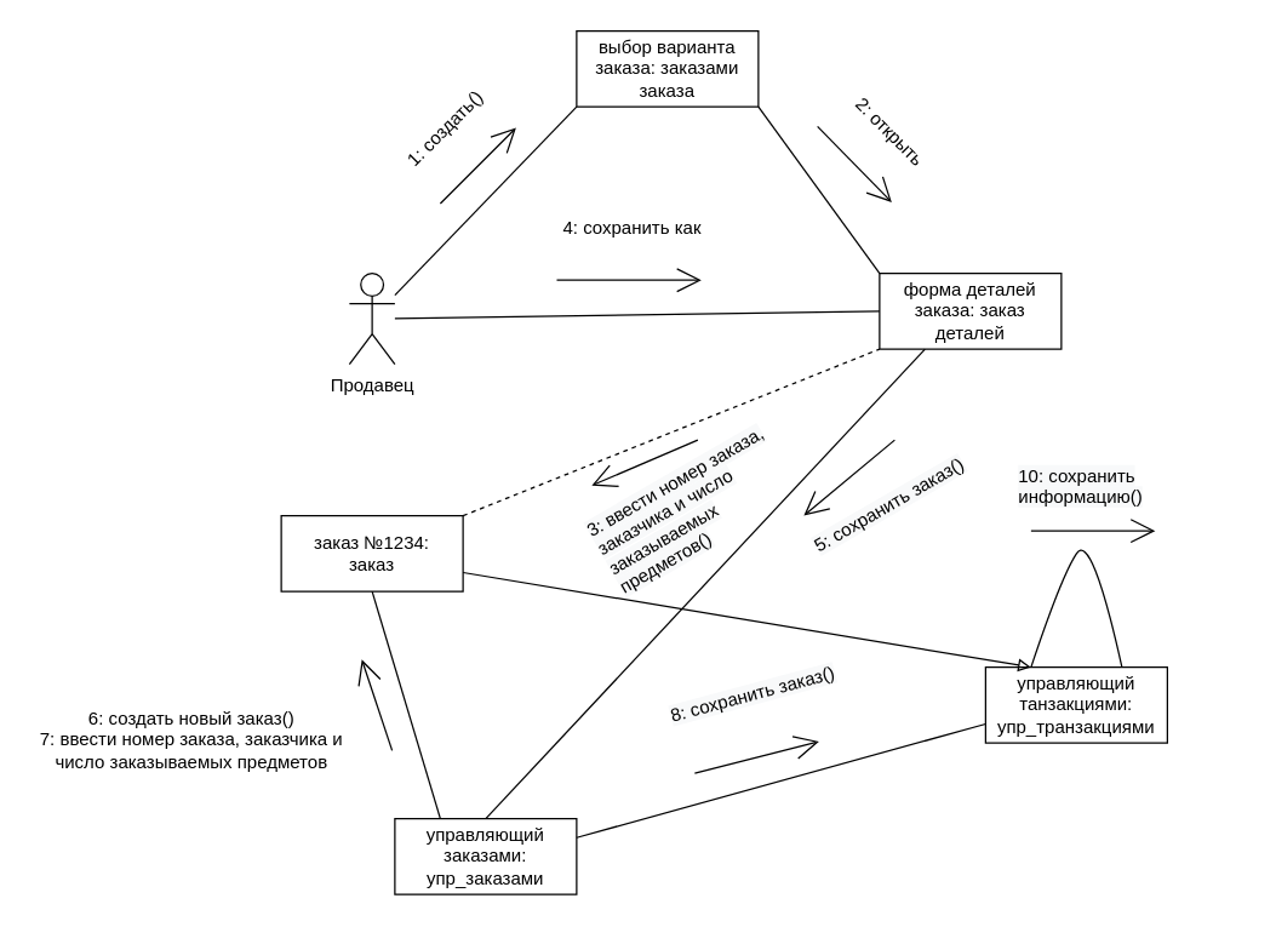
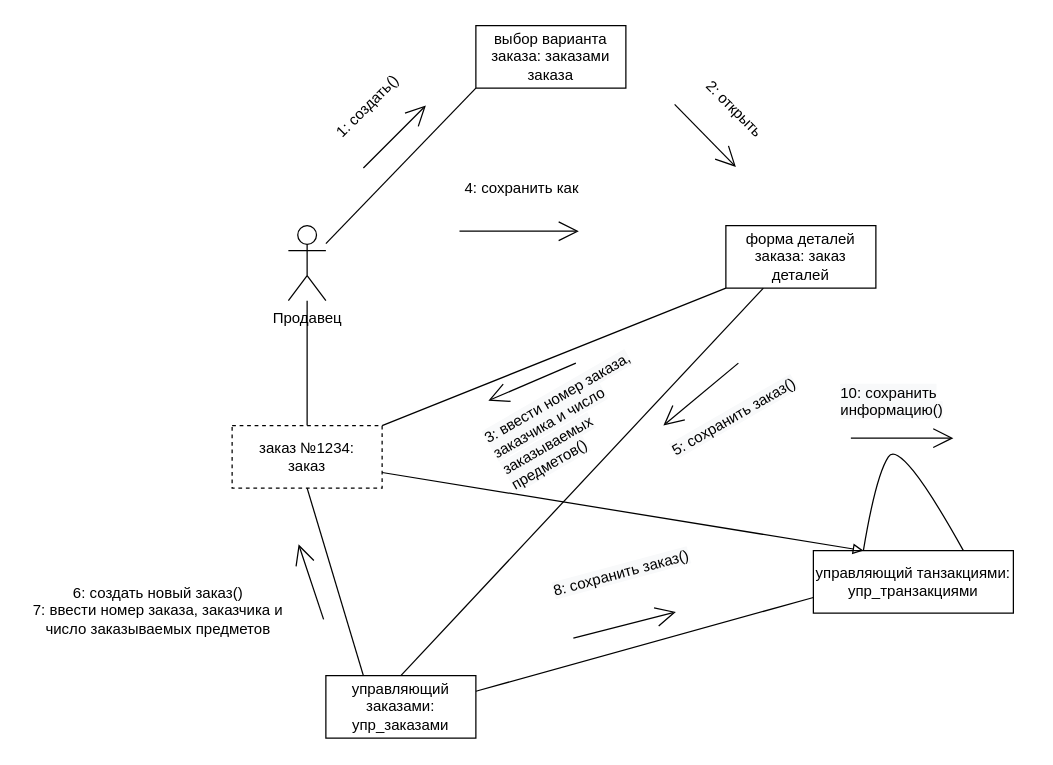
  <mxCell id="0" />
  <mxCell id="1" parent="0" />
  <mxCell id="2" style="rounded=0;orthogonalLoop=1;jettySize=auto;html=1;entryX=0;entryY=1;entryDx=0;entryDy=0;endArrow=none;endFill=0;" edge="1" parent="1" source="3" target="4"><mxGeometry relative="1" as="geometry" /></mxCell>
  <mxCell id="3" value="Продавец" style="shape=umlActor;verticalLabelPosition=bottom;verticalAlign=top;html=1;outlineConnect=0;" parent="1" vertex="1"><mxGeometry x="230" y="180" width="30" height="60" as="geometry" /></mxCell>
  <mxCell id="4" value="выбор варианта заказа: заказами заказа" style="rounded=0;whiteSpace=wrap;html=1;" parent="1" vertex="1"><mxGeometry x="380" y="20" width="120" height="50" as="geometry" /></mxCell>
  <mxCell id="5" value="форма деталей заказа: заказ деталей" style="rounded=0;whiteSpace=wrap;html=1;" vertex="1" parent="1"><mxGeometry x="580" y="180" width="120" height="50" as="geometry" /></mxCell>
- <mxCell id="6" style="rounded=0;orthogonalLoop=1;jettySize=auto;html=1;entryX=0;entryY=0;entryDx=0;entryDy=0;exitX=1;exitY=1;exitDx=0;exitDy=0;endArrow=none;endFill=0;" edge="1" parent="1" source="4" target="5"><mxGeometry relative="1" as="geometry"><mxPoint x="270" y="204.444" as="sourcePoint" /><mxPoint x="390" y="80" as="targetPoint" /></mxGeometry></mxCell>
- <mxCell id="7" style="rounded=0;orthogonalLoop=1;jettySize=auto;html=1;entryX=0;entryY=0.5;entryDx=0;entryDy=0;endArrow=none;endFill=0;" edge="1" parent="1" source="3" target="5"><mxGeometry relative="1" as="geometry"><mxPoint x="280" y="214.444" as="sourcePoint" /><mxPoint x="400" y="90" as="targetPoint" /></mxGeometry></mxCell>
- <mxCell id="8" value="заказ №1234:&lt;br&gt;заказ" style="rounded=0;whiteSpace=wrap;html=1;" vertex="1" parent="1"><mxGeometry x="185" y="340" width="120" height="50" as="geometry" /></mxCell>
- <mxCell id="9" value="управляющий танзакциями: упр_транзакциями" style="rounded=0;whiteSpace=wrap;html=1;" vertex="1" parent="1"><mxGeometry x="650" y="440" width="120" height="50" as="geometry" /></mxCell>
+ <mxCell id="7" style="rounded=0;orthogonalLoop=1;jettySize=auto;html=1;endArrow=none;endFill=0;" edge="1" parent="1" source="3" target="8"><mxGeometry relative="1" as="geometry"><mxPoint x="280" y="214.444" as="sourcePoint" /><mxPoint x="400" y="90" as="targetPoint" /></mxGeometry></mxCell>
+ <mxCell id="8" value="заказ №1234:&lt;br&gt;заказ" style="rounded=0;whiteSpace=wrap;html=1;dashed=1;" vertex="1" parent="1"><mxGeometry x="185" y="340" width="120" height="50" as="geometry" /></mxCell>
+ <mxCell id="9" value="управляющий танзакциями: упр_транзакциями" style="rounded=0;whiteSpace=wrap;html=1;" vertex="1" parent="1"><mxGeometry x="650" y="440" width="160" height="50" as="geometry" /></mxCell>
  <mxCell id="10" value="управляющий заказами: упр_заказами" style="rounded=0;whiteSpace=wrap;html=1;" vertex="1" parent="1"><mxGeometry x="260" y="540" width="120" height="50" as="geometry" /></mxCell>
  <mxCell id="11" value="" style="curved=1;endArrow=none;html=1;rounded=0;exitX=0.25;exitY=0;exitDx=0;exitDy=0;entryX=0.75;entryY=0;entryDx=0;entryDy=0;endFill=0;" edge="1" parent="1" source="9" target="9"><mxGeometry width="50" height="50" relative="1" as="geometry"><mxPoint x="470" y="370" as="sourcePoint" /><mxPoint x="520" y="320" as="targetPoint" /><Array as="points"><mxPoint x="700" y="380" /><mxPoint x="720" y="350" /></Array></mxGeometry></mxCell>
- <mxCell id="12" style="rounded=0;orthogonalLoop=1;jettySize=auto;html=1;entryX=0;entryY=1;entryDx=0;entryDy=0;endArrow=none;endFill=0;exitX=1;exitY=0;exitDx=0;exitDy=0;dashed=1;" edge="1" parent="1" source="8" target="5"><mxGeometry relative="1" as="geometry"><mxPoint x="270" y="219.776" as="sourcePoint" /><mxPoint x="590" y="215" as="targetPoint" /></mxGeometry></mxCell>
+ <mxCell id="12" style="rounded=0;orthogonalLoop=1;jettySize=auto;html=1;entryX=0;entryY=1;entryDx=0;entryDy=0;endArrow=none;endFill=0;exitX=1;exitY=0;exitDx=0;exitDy=0;" edge="1" parent="1" source="8" target="5"><mxGeometry relative="1" as="geometry"><mxPoint x="270" y="219.776" as="sourcePoint" /><mxPoint x="590" y="215" as="targetPoint" /></mxGeometry></mxCell>
  <mxCell id="13" style="rounded=0;orthogonalLoop=1;jettySize=auto;html=1;entryX=0.25;entryY=1;entryDx=0;entryDy=0;endArrow=none;endFill=0;exitX=0.5;exitY=0;exitDx=0;exitDy=0;" edge="1" parent="1" source="10" target="5"><mxGeometry relative="1" as="geometry"><mxPoint x="315" y="350" as="sourcePoint" /><mxPoint x="590" y="240" as="targetPoint" /></mxGeometry></mxCell>
  <mxCell id="14" style="rounded=0;orthogonalLoop=1;jettySize=auto;html=1;entryX=0.5;entryY=1;entryDx=0;entryDy=0;endArrow=none;endFill=0;exitX=0.25;exitY=0;exitDx=0;exitDy=0;" edge="1" parent="1" source="10" target="8"><mxGeometry relative="1" as="geometry"><mxPoint x="325" y="360" as="sourcePoint" /><mxPoint x="600" y="250" as="targetPoint" /></mxGeometry></mxCell>
  <mxCell id="15" style="rounded=0;orthogonalLoop=1;jettySize=auto;html=1;entryX=0;entryY=0.75;entryDx=0;entryDy=0;endArrow=none;endFill=0;exitX=1;exitY=0.25;exitDx=0;exitDy=0;" edge="1" parent="1" source="10" target="9"><mxGeometry relative="1" as="geometry"><mxPoint x="335" y="370" as="sourcePoint" /><mxPoint x="610" y="260" as="targetPoint" /></mxGeometry></mxCell>
  <mxCell id="16" style="rounded=0;orthogonalLoop=1;jettySize=auto;html=1;entryX=0.25;entryY=0;entryDx=0;entryDy=0;endArrow=block;endFill=0;exitX=1;exitY=0.75;exitDx=0;exitDy=0;" edge="1" parent="1" source="8" target="9"><mxGeometry relative="1" as="geometry"><mxPoint x="345" y="380" as="sourcePoint" /><mxPoint x="620" y="270" as="targetPoint" /></mxGeometry></mxCell>
  <mxCell id="17" value="" style="group" vertex="1" connectable="0" parent="1"><mxGeometry x="258.185" y="50.005" width="81.815" height="83.895" as="geometry" /></mxCell>
  <mxCell id="18" value="" style="endArrow=open;html=1;rounded=0;endFill=0;endSize=14;" edge="1" parent="17"><mxGeometry width="50" height="50" relative="1" as="geometry"><mxPoint x="31.815" y="83.895" as="sourcePoint" /><mxPoint x="81.815" y="33.895" as="targetPoint" /></mxGeometry></mxCell>
  <mxCell id="19" value="1: создать()" style="text;html=1;strokeColor=none;fillColor=none;align=center;verticalAlign=middle;whiteSpace=wrap;rounded=0;rotation=-45;" vertex="1" parent="17"><mxGeometry x="0.355" y="20.355" width="70" height="30" as="geometry" /></mxCell>
  <mxCell id="20" value="" style="group;rotation=90;" vertex="1" connectable="0" parent="1"><mxGeometry x="540.005" y="50.005" width="81.815" height="83.895" as="geometry" /></mxCell>
  <mxCell id="21" value="" style="endArrow=open;html=1;rounded=0;endFill=0;endSize=14;" edge="1" parent="20"><mxGeometry width="50" height="50" relative="1" as="geometry"><mxPoint x="-1" y="33" as="sourcePoint" /><mxPoint x="48" y="83" as="targetPoint" /></mxGeometry></mxCell>
  <mxCell id="22" value="2: открыть" style="text;html=1;strokeColor=none;fillColor=none;align=center;verticalAlign=middle;whiteSpace=wrap;rounded=0;rotation=45;" vertex="1" parent="20"><mxGeometry x="12" y="22" width="70" height="30" as="geometry" /></mxCell>
  <mxCell id="23" value="" style="group;rotation=45;" vertex="1" connectable="0" parent="1"><mxGeometry x="340" y="104.36" width="110" height="113.9" as="geometry" /></mxCell>
  <mxCell id="24" value="" style="endArrow=open;html=1;rounded=0;endFill=0;endSize=14;" edge="1" parent="23"><mxGeometry width="50" height="50" relative="1" as="geometry"><mxPoint x="26.89" y="80.101" as="sourcePoint" /><mxPoint x="122.349" y="80.101" as="targetPoint" /></mxGeometry></mxCell>
  <mxCell id="25" value="4: сохранить как" style="text;html=1;strokeColor=none;fillColor=none;align=center;verticalAlign=middle;whiteSpace=wrap;rounded=0;rotation=0;" vertex="1" parent="23"><mxGeometry x="29.579" y="25.642" width="94.114" height="40.729" as="geometry" /></mxCell>
  <mxCell id="26" value="" style="endArrow=open;html=1;rounded=0;endFill=0;endSize=14;" edge="1" parent="1"><mxGeometry width="50" height="50" relative="1" as="geometry"><mxPoint x="460" y="290" as="sourcePoint" /><mxPoint x="390" y="320" as="targetPoint" /></mxGeometry></mxCell>
  <mxCell id="27" value="&lt;span style=&quot;color: rgb(0, 0, 0); font-family: Helvetica; font-size: 12px; font-style: normal; font-variant-ligatures: normal; font-variant-caps: normal; font-weight: 400; letter-spacing: normal; orphans: 2; text-align: center; text-indent: 0px; text-transform: none; widows: 2; word-spacing: 0px; -webkit-text-stroke-width: 0px; background-color: rgb(248, 249, 250); text-decoration-thickness: initial; text-decoration-style: initial; text-decoration-color: initial; float: none; display: inline !important;&quot;&gt;3: ввести номер заказа, заказчика и число заказываемых предметов()&lt;/span&gt;" style="text;whiteSpace=wrap;html=1;rotation=-30;" vertex="1" parent="1"><mxGeometry x="380" y="300" width="150" height="40" as="geometry" /></mxCell>
  <mxCell id="28" value="" style="endArrow=open;html=1;rounded=0;endFill=0;endSize=14;" edge="1" parent="1"><mxGeometry width="50" height="50" relative="1" as="geometry"><mxPoint x="590" y="290" as="sourcePoint" /><mxPoint x="530" y="340" as="targetPoint" /></mxGeometry></mxCell>
  <mxCell id="29" value="&lt;span style=&quot;color: rgb(0, 0, 0); font-family: Helvetica; font-size: 12px; font-style: normal; font-variant-ligatures: normal; font-variant-caps: normal; font-weight: 400; letter-spacing: normal; orphans: 2; text-align: center; text-indent: 0px; text-transform: none; widows: 2; word-spacing: 0px; -webkit-text-stroke-width: 0px; background-color: rgb(248, 249, 250); text-decoration-thickness: initial; text-decoration-style: initial; text-decoration-color: initial; float: none; display: inline !important;&quot;&gt;5: сохранить заказ()&lt;/span&gt;" style="text;whiteSpace=wrap;html=1;rotation=-30;" vertex="1" parent="1"><mxGeometry x="530" y="310" width="150" height="40" as="geometry" /></mxCell>
  <mxCell id="30" value="" style="endArrow=open;html=1;rounded=0;endFill=0;endSize=14;" edge="1" parent="1"><mxGeometry width="50" height="50" relative="1" as="geometry"><mxPoint x="680" y="350" as="sourcePoint" /><mxPoint x="762" y="350" as="targetPoint" /></mxGeometry></mxCell>
  <mxCell id="31" value="&lt;span style=&quot;color: rgb(0, 0, 0); font-family: Helvetica; font-size: 12px; font-style: normal; font-variant-ligatures: normal; font-variant-caps: normal; font-weight: 400; letter-spacing: normal; orphans: 2; text-align: center; text-indent: 0px; text-transform: none; widows: 2; word-spacing: 0px; -webkit-text-stroke-width: 0px; background-color: rgb(248, 249, 250); text-decoration-thickness: initial; text-decoration-style: initial; text-decoration-color: initial; float: none; display: inline !important;&quot;&gt;10: сохранить информацию()&lt;/span&gt;" style="text;whiteSpace=wrap;html=1;rotation=0;" vertex="1" parent="1"><mxGeometry x="670" y="300" width="150" height="40" as="geometry" /></mxCell>
  <mxCell id="32" value="" style="endArrow=open;html=1;rounded=0;endFill=0;endSize=14;" edge="1" parent="1"><mxGeometry width="50" height="50" relative="1" as="geometry"><mxPoint x="458" y="510" as="sourcePoint" /><mxPoint x="540" y="489" as="targetPoint" /></mxGeometry></mxCell>
  <mxCell id="33" value="&lt;span style=&quot;color: rgb(0, 0, 0); font-family: Helvetica; font-size: 12px; font-style: normal; font-variant-ligatures: normal; font-variant-caps: normal; font-weight: 400; letter-spacing: normal; orphans: 2; text-align: center; text-indent: 0px; text-transform: none; widows: 2; word-spacing: 0px; -webkit-text-stroke-width: 0px; background-color: rgb(248, 249, 250); text-decoration-thickness: initial; text-decoration-style: initial; text-decoration-color: initial; float: none; display: inline !important;&quot;&gt;8: сохранить заказ()&lt;/span&gt;" style="text;whiteSpace=wrap;html=1;rotation=-15;" vertex="1" parent="1"><mxGeometry x="440" y="440" width="150" height="40" as="geometry" /></mxCell>
  <mxCell id="34" value="" style="endArrow=open;html=1;rounded=0;endFill=0;endSize=14;" edge="1" parent="1"><mxGeometry width="50" height="50" relative="1" as="geometry"><mxPoint x="258.18" y="495" as="sourcePoint" /><mxPoint x="238.18" y="435" as="targetPoint" /></mxGeometry></mxCell>
  <mxCell id="35" value="&lt;div style=&quot;text-align: center;&quot;&gt;&lt;span style=&quot;background-color: initial;&quot;&gt;6: создать новый заказ()&lt;/span&gt;&lt;/div&gt;&lt;div style=&quot;text-align: center;&quot;&gt;&lt;span style=&quot;background-color: initial;&quot;&gt;7: ввести номер заказа, заказчика и число заказываемых предметов&lt;/span&gt;&lt;/div&gt;" style="text;whiteSpace=wrap;html=1;" vertex="1" parent="1"><mxGeometry x="20" y="460" width="210" height="40" as="geometry" /></mxCell>
